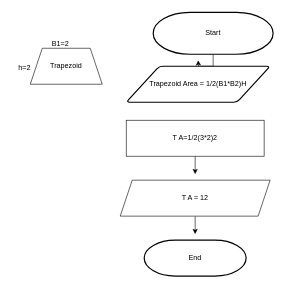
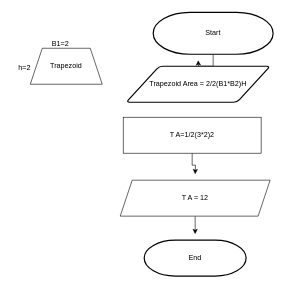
  <mxCell id="0" />
  <mxCell id="1" parent="0" />
  <mxCell id="2" style="edgeStyle=orthogonalEdgeStyle;rounded=0;orthogonalLoop=1;jettySize=auto;html=1;" edge="1" parent="1" source="3"><mxGeometry relative="1" as="geometry"><mxPoint x="330" y="100" as="targetPoint" /></mxGeometry></mxCell>
  <mxCell id="3" value="Start" style="strokeWidth=2;html=1;shape=mxgraph.flowchart.terminator;whiteSpace=wrap;" vertex="1" parent="1"><mxGeometry x="255" y="20" width="200" height="70" as="geometry" /></mxCell>
- <mxCell id="4" value="Trapezoid Area = 1/2(B1*B2)H" style="shape=parallelogram;html=1;strokeWidth=2;perimeter=parallelogramPerimeter;whiteSpace=wrap;rounded=1;arcSize=12;size=0.23;" vertex="1" parent="1"><mxGeometry x="210" y="110" width="240" height="60" as="geometry" /></mxCell>
+ <mxCell id="4" value="Trapezoid Area = 2/2(B1*B2)H" style="shape=parallelogram;html=1;strokeWidth=2;perimeter=parallelogramPerimeter;whiteSpace=wrap;rounded=1;arcSize=12;size=0.23;" vertex="1" parent="1"><mxGeometry x="210" y="110" width="240" height="60" as="geometry" /></mxCell>
  <mxCell id="5" value="Trapezoid" style="shape=trapezoid;perimeter=trapezoidPerimeter;whiteSpace=wrap;html=1;fixedSize=1;arcSize=10;" vertex="1" parent="1"><mxGeometry x="50" y="80" width="120" height="60" as="geometry" /></mxCell>
  <mxCell id="6" value="B1=2" style="text;html=1;align=center;verticalAlign=middle;resizable=0;points=[];autosize=1;strokeColor=none;fillColor=none;" vertex="1" parent="1"><mxGeometry x="75" y="58" width="50" height="30" as="geometry" /></mxCell>
  <mxCell id="7" value="h=2" style="text;html=1;align=center;verticalAlign=middle;resizable=0;points=[];autosize=1;strokeColor=none;fillColor=none;" vertex="1" parent="1"><mxGeometry x="20" y="98" width="40" height="30" as="geometry" /></mxCell>
  <mxCell id="8" style="edgeStyle=orthogonalEdgeStyle;rounded=0;orthogonalLoop=1;jettySize=auto;html=1;" edge="1" parent="1" source="9"><mxGeometry relative="1" as="geometry"><mxPoint x="325" y="290" as="targetPoint" /></mxGeometry></mxCell>
- <mxCell id="9" value="T A=1/2(3*2)2" style="whiteSpace=wrap;html=1;" vertex="1" parent="1"><mxGeometry x="210" y="200" width="230" height="60" as="geometry" /></mxCell>
+ <mxCell id="9" value="T A=1/2(3*2)2" style="whiteSpace=wrap;html=1;" vertex="1" parent="1"><mxGeometry x="205" y="195" width="230" height="60" as="geometry" /></mxCell>
  <mxCell id="10" style="edgeStyle=orthogonalEdgeStyle;rounded=0;orthogonalLoop=1;jettySize=auto;html=1;" edge="1" parent="1" source="11"><mxGeometry relative="1" as="geometry"><mxPoint x="325" y="390" as="targetPoint" /></mxGeometry></mxCell>
  <mxCell id="11" value="T A = 12" style="shape=parallelogram;perimeter=parallelogramPerimeter;whiteSpace=wrap;html=1;fixedSize=1;" vertex="1" parent="1"><mxGeometry x="200" y="300" width="250" height="60" as="geometry" /></mxCell>
  <mxCell id="12" style="edgeStyle=orthogonalEdgeStyle;rounded=0;orthogonalLoop=1;jettySize=auto;html=1;exitX=0;exitY=0.5;exitDx=0;exitDy=0;exitPerimeter=0;" edge="1" parent="1" source="13"><mxGeometry relative="1" as="geometry"><mxPoint x="260" y="430" as="targetPoint" /></mxGeometry></mxCell>
  <mxCell id="13" value="End" style="strokeWidth=2;html=1;shape=mxgraph.flowchart.terminator;whiteSpace=wrap;" vertex="1" parent="1"><mxGeometry x="240" y="400" width="170" height="60" as="geometry" /></mxCell>
